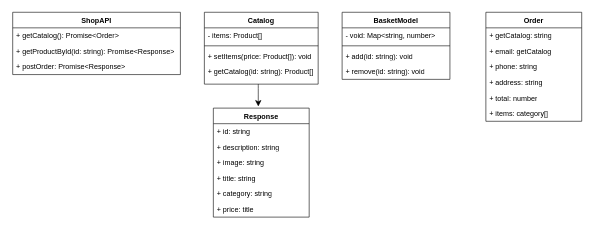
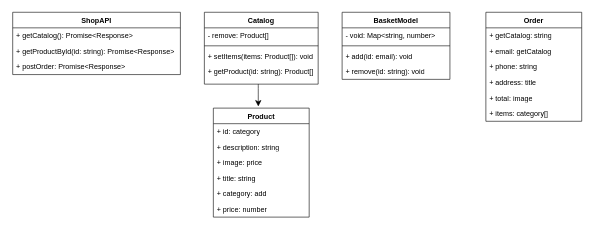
  <mxCell id="0" />
  <mxCell id="1" parent="0" />
- <mxCell id="2" value="Response" style="swimlane;fontStyle=1;align=center;verticalAlign=top;childLayout=stackLayout;horizontal=1;startSize=26;horizontalStack=0;resizeParent=1;resizeParentMax=0;resizeLast=0;collapsible=1;marginBottom=0;whiteSpace=wrap;html=1;" vertex="1" parent="1"><mxGeometry x="355" y="180" width="160" height="182" as="geometry" /></mxCell>
- <mxCell id="3" value="+ id: string" style="text;strokeColor=none;fillColor=none;align=left;verticalAlign=top;spacingLeft=4;spacingRight=4;overflow=hidden;rotatable=0;points=[[0,0.5],[1,0.5]];portConstraint=eastwest;whiteSpace=wrap;html=1;" vertex="1" parent="2"><mxGeometry y="26" width="160" height="26" as="geometry" /></mxCell>
+ <mxCell id="2" value="Product" style="swimlane;fontStyle=1;align=center;verticalAlign=top;childLayout=stackLayout;horizontal=1;startSize=26;horizontalStack=0;resizeParent=1;resizeParentMax=0;resizeLast=0;collapsible=1;marginBottom=0;whiteSpace=wrap;html=1;" vertex="1" parent="1"><mxGeometry x="355" y="180" width="160" height="182" as="geometry" /></mxCell>
+ <mxCell id="3" value="+ id: category" style="text;strokeColor=none;fillColor=none;align=left;verticalAlign=top;spacingLeft=4;spacingRight=4;overflow=hidden;rotatable=0;points=[[0,0.5],[1,0.5]];portConstraint=eastwest;whiteSpace=wrap;html=1;" vertex="1" parent="2"><mxGeometry y="26" width="160" height="26" as="geometry" /></mxCell>
  <mxCell id="4" value="+ description: string" style="text;strokeColor=none;fillColor=none;align=left;verticalAlign=top;spacingLeft=4;spacingRight=4;overflow=hidden;rotatable=0;points=[[0,0.5],[1,0.5]];portConstraint=eastwest;whiteSpace=wrap;html=1;" vertex="1" parent="2"><mxGeometry y="52" width="160" height="26" as="geometry" /></mxCell>
- <mxCell id="5" value="+ image: string" style="text;strokeColor=none;fillColor=none;align=left;verticalAlign=top;spacingLeft=4;spacingRight=4;overflow=hidden;rotatable=0;points=[[0,0.5],[1,0.5]];portConstraint=eastwest;whiteSpace=wrap;html=1;" vertex="1" parent="2"><mxGeometry y="78" width="160" height="26" as="geometry" /></mxCell>
+ <mxCell id="5" value="+ image: price" style="text;strokeColor=none;fillColor=none;align=left;verticalAlign=top;spacingLeft=4;spacingRight=4;overflow=hidden;rotatable=0;points=[[0,0.5],[1,0.5]];portConstraint=eastwest;whiteSpace=wrap;html=1;" vertex="1" parent="2"><mxGeometry y="78" width="160" height="26" as="geometry" /></mxCell>
  <mxCell id="6" value="+ title: string" style="text;strokeColor=none;fillColor=none;align=left;verticalAlign=top;spacingLeft=4;spacingRight=4;overflow=hidden;rotatable=0;points=[[0,0.5],[1,0.5]];portConstraint=eastwest;whiteSpace=wrap;html=1;" vertex="1" parent="2"><mxGeometry y="104" width="160" height="26" as="geometry" /></mxCell>
- <mxCell id="7" value="+ category: string" style="text;strokeColor=none;fillColor=none;align=left;verticalAlign=top;spacingLeft=4;spacingRight=4;overflow=hidden;rotatable=0;points=[[0,0.5],[1,0.5]];portConstraint=eastwest;whiteSpace=wrap;html=1;" vertex="1" parent="2"><mxGeometry y="130" width="160" height="26" as="geometry" /></mxCell>
- <mxCell id="8" value="+ price: title" style="text;strokeColor=none;fillColor=none;align=left;verticalAlign=top;spacingLeft=4;spacingRight=4;overflow=hidden;rotatable=0;points=[[0,0.5],[1,0.5]];portConstraint=eastwest;whiteSpace=wrap;html=1;" vertex="1" parent="2"><mxGeometry y="156" width="160" height="26" as="geometry" /></mxCell>
+ <mxCell id="7" value="+ category: add" style="text;strokeColor=none;fillColor=none;align=left;verticalAlign=top;spacingLeft=4;spacingRight=4;overflow=hidden;rotatable=0;points=[[0,0.5],[1,0.5]];portConstraint=eastwest;whiteSpace=wrap;html=1;" vertex="1" parent="2"><mxGeometry y="130" width="160" height="26" as="geometry" /></mxCell>
+ <mxCell id="8" value="+ price: number" style="text;strokeColor=none;fillColor=none;align=left;verticalAlign=top;spacingLeft=4;spacingRight=4;overflow=hidden;rotatable=0;points=[[0,0.5],[1,0.5]];portConstraint=eastwest;whiteSpace=wrap;html=1;" vertex="1" parent="2"><mxGeometry y="156" width="160" height="26" as="geometry" /></mxCell>
  <mxCell id="9" value="Catalog" style="swimlane;fontStyle=1;align=center;verticalAlign=top;childLayout=stackLayout;horizontal=1;startSize=26;horizontalStack=0;resizeParent=1;resizeParentMax=0;resizeLast=0;collapsible=1;marginBottom=0;whiteSpace=wrap;html=1;" vertex="1" parent="1"><mxGeometry x="340" y="20" width="190" height="120" as="geometry" /></mxCell>
- <mxCell id="10" value="- items: Product[]" style="text;strokeColor=none;fillColor=none;align=left;verticalAlign=top;spacingLeft=4;spacingRight=4;overflow=hidden;rotatable=0;points=[[0,0.5],[1,0.5]];portConstraint=eastwest;whiteSpace=wrap;html=1;" vertex="1" parent="9"><mxGeometry y="26" width="190" height="26" as="geometry" /></mxCell>
+ <mxCell id="10" value="- remove: Product[]" style="text;strokeColor=none;fillColor=none;align=left;verticalAlign=top;spacingLeft=4;spacingRight=4;overflow=hidden;rotatable=0;points=[[0,0.5],[1,0.5]];portConstraint=eastwest;whiteSpace=wrap;html=1;" vertex="1" parent="9"><mxGeometry y="26" width="190" height="26" as="geometry" /></mxCell>
  <mxCell id="11" value="" style="line;strokeWidth=1;fillColor=none;align=left;verticalAlign=middle;spacingTop=-1;spacingLeft=3;spacingRight=3;rotatable=0;labelPosition=right;points=[];portConstraint=eastwest;strokeColor=inherit;" vertex="1" parent="9"><mxGeometry y="52" width="190" height="8" as="geometry" /></mxCell>
- <mxCell id="12" value="+ setItems(price: Product[]): void" style="text;strokeColor=none;fillColor=none;align=left;verticalAlign=top;spacingLeft=4;spacingRight=4;overflow=hidden;rotatable=0;points=[[0,0.5],[1,0.5]];portConstraint=eastwest;whiteSpace=wrap;html=1;" vertex="1" parent="9"><mxGeometry y="60" width="190" height="26" as="geometry" /></mxCell>
+ <mxCell id="12" value="+ setItems(items: Product[]): void" style="text;strokeColor=none;fillColor=none;align=left;verticalAlign=top;spacingLeft=4;spacingRight=4;overflow=hidden;rotatable=0;points=[[0,0.5],[1,0.5]];portConstraint=eastwest;whiteSpace=wrap;html=1;" vertex="1" parent="9"><mxGeometry y="60" width="190" height="26" as="geometry" /></mxCell>
  <mxCell id="13" value="" style="endArrow=classic;html=1;rounded=0;fontSize=12;startSize=8;endSize=8;curved=1;entryX=0.469;entryY=-0.015;entryDx=0;entryDy=0;entryPerimeter=0;" edge="1" parent="9" target="2"><mxGeometry width="50" height="50" relative="1" as="geometry"><mxPoint x="90" y="120" as="sourcePoint" /><mxPoint x="140" y="70" as="targetPoint" /></mxGeometry></mxCell>
- <mxCell id="14" value="+ getCatalog(id: string): Product[]" style="text;strokeColor=none;fillColor=none;align=left;verticalAlign=top;spacingLeft=4;spacingRight=4;overflow=hidden;rotatable=0;points=[[0,0.5],[1,0.5]];portConstraint=eastwest;whiteSpace=wrap;html=1;" vertex="1" parent="9"><mxGeometry y="86" width="190" height="34" as="geometry" /></mxCell>
+ <mxCell id="14" value="+ getProduct(id: string): Product[]" style="text;strokeColor=none;fillColor=none;align=left;verticalAlign=top;spacingLeft=4;spacingRight=4;overflow=hidden;rotatable=0;points=[[0,0.5],[1,0.5]];portConstraint=eastwest;whiteSpace=wrap;html=1;" vertex="1" parent="9"><mxGeometry y="86" width="190" height="34" as="geometry" /></mxCell>
  <mxCell id="15" value="BasketModel" style="swimlane;fontStyle=1;align=center;verticalAlign=top;childLayout=stackLayout;horizontal=1;startSize=26;horizontalStack=0;resizeParent=1;resizeParentMax=0;resizeLast=0;collapsible=1;marginBottom=0;whiteSpace=wrap;html=1;" vertex="1" parent="1"><mxGeometry x="570" y="20" width="180" height="112" as="geometry" /></mxCell>
  <mxCell id="16" value="- void: Map&amp;lt;string, number&amp;gt;" style="text;strokeColor=none;fillColor=none;align=left;verticalAlign=top;spacingLeft=4;spacingRight=4;overflow=hidden;rotatable=0;points=[[0,0.5],[1,0.5]];portConstraint=eastwest;whiteSpace=wrap;html=1;" vertex="1" parent="15"><mxGeometry y="26" width="180" height="26" as="geometry" /></mxCell>
  <mxCell id="17" value="" style="line;strokeWidth=1;fillColor=none;align=left;verticalAlign=middle;spacingTop=-1;spacingLeft=3;spacingRight=3;rotatable=0;labelPosition=right;points=[];portConstraint=eastwest;strokeColor=inherit;" vertex="1" parent="15"><mxGeometry y="52" width="180" height="8" as="geometry" /></mxCell>
- <mxCell id="18" value="+ add(id: string): void" style="text;strokeColor=none;fillColor=none;align=left;verticalAlign=top;spacingLeft=4;spacingRight=4;overflow=hidden;rotatable=0;points=[[0,0.5],[1,0.5]];portConstraint=eastwest;whiteSpace=wrap;html=1;" vertex="1" parent="15"><mxGeometry y="60" width="180" height="26" as="geometry" /></mxCell>
+ <mxCell id="18" value="+ add(id: email): void" style="text;strokeColor=none;fillColor=none;align=left;verticalAlign=top;spacingLeft=4;spacingRight=4;overflow=hidden;rotatable=0;points=[[0,0.5],[1,0.5]];portConstraint=eastwest;whiteSpace=wrap;html=1;" vertex="1" parent="15"><mxGeometry y="60" width="180" height="26" as="geometry" /></mxCell>
  <mxCell id="19" value="+ remove(id: string): void" style="text;strokeColor=none;fillColor=none;align=left;verticalAlign=top;spacingLeft=4;spacingRight=4;overflow=hidden;rotatable=0;points=[[0,0.5],[1,0.5]];portConstraint=eastwest;whiteSpace=wrap;html=1;" vertex="1" parent="15"><mxGeometry y="86" width="180" height="26" as="geometry" /></mxCell>
  <mxCell id="20" value="ShopAPI" style="swimlane;fontStyle=1;align=center;verticalAlign=top;childLayout=stackLayout;horizontal=1;startSize=26;horizontalStack=0;resizeParent=1;resizeParentMax=0;resizeLast=0;collapsible=1;marginBottom=0;whiteSpace=wrap;html=1;" vertex="1" parent="1"><mxGeometry x="20" y="20" width="280" height="104" as="geometry" /></mxCell>
- <mxCell id="21" value="+ getCatalog(): Promise&amp;lt;Order&amp;gt;" style="text;strokeColor=none;fillColor=none;align=left;verticalAlign=top;spacingLeft=4;spacingRight=4;overflow=hidden;rotatable=0;points=[[0,0.5],[1,0.5]];portConstraint=eastwest;whiteSpace=wrap;html=1;" vertex="1" parent="20"><mxGeometry y="26" width="280" height="26" as="geometry" /></mxCell>
+ <mxCell id="21" value="+ getCatalog(): Promise&amp;lt;Response&amp;gt;" style="text;strokeColor=none;fillColor=none;align=left;verticalAlign=top;spacingLeft=4;spacingRight=4;overflow=hidden;rotatable=0;points=[[0,0.5],[1,0.5]];portConstraint=eastwest;whiteSpace=wrap;html=1;" vertex="1" parent="20"><mxGeometry y="26" width="280" height="26" as="geometry" /></mxCell>
  <mxCell id="22" value="+ getProductById(id: string): Promise&amp;lt;Response&amp;gt;" style="text;strokeColor=none;fillColor=none;align=left;verticalAlign=top;spacingLeft=4;spacingRight=4;overflow=hidden;rotatable=0;points=[[0,0.5],[1,0.5]];portConstraint=eastwest;whiteSpace=wrap;html=1;" vertex="1" parent="20"><mxGeometry y="52" width="280" height="26" as="geometry" /></mxCell>
  <mxCell id="23" value="+ postOrder: Promise&amp;lt;Response&amp;gt;" style="text;strokeColor=none;fillColor=none;align=left;verticalAlign=top;spacingLeft=4;spacingRight=4;overflow=hidden;rotatable=0;points=[[0,0.5],[1,0.5]];portConstraint=eastwest;whiteSpace=wrap;html=1;" vertex="1" parent="20"><mxGeometry y="78" width="280" height="26" as="geometry" /></mxCell>
  <mxCell id="24" value="Order" style="swimlane;fontStyle=1;align=center;verticalAlign=top;childLayout=stackLayout;horizontal=1;startSize=26;horizontalStack=0;resizeParent=1;resizeParentMax=0;resizeLast=0;collapsible=1;marginBottom=0;whiteSpace=wrap;html=1;" vertex="1" parent="1"><mxGeometry x="810" y="20" width="160" height="182" as="geometry" /></mxCell>
  <mxCell id="25" value="+ getCatalog: string" style="text;strokeColor=none;fillColor=none;align=left;verticalAlign=top;spacingLeft=4;spacingRight=4;overflow=hidden;rotatable=0;points=[[0,0.5],[1,0.5]];portConstraint=eastwest;whiteSpace=wrap;html=1;" vertex="1" parent="24"><mxGeometry y="26" width="160" height="26" as="geometry" /></mxCell>
  <mxCell id="26" value="+ email: getCatalog" style="text;strokeColor=none;fillColor=none;align=left;verticalAlign=top;spacingLeft=4;spacingRight=4;overflow=hidden;rotatable=0;points=[[0,0.5],[1,0.5]];portConstraint=eastwest;whiteSpace=wrap;html=1;" vertex="1" parent="24"><mxGeometry y="52" width="160" height="26" as="geometry" /></mxCell>
  <mxCell id="27" value="+ phone: string" style="text;strokeColor=none;fillColor=none;align=left;verticalAlign=top;spacingLeft=4;spacingRight=4;overflow=hidden;rotatable=0;points=[[0,0.5],[1,0.5]];portConstraint=eastwest;whiteSpace=wrap;html=1;" vertex="1" parent="24"><mxGeometry y="78" width="160" height="26" as="geometry" /></mxCell>
- <mxCell id="28" value="+ address: string" style="text;strokeColor=none;fillColor=none;align=left;verticalAlign=top;spacingLeft=4;spacingRight=4;overflow=hidden;rotatable=0;points=[[0,0.5],[1,0.5]];portConstraint=eastwest;whiteSpace=wrap;html=1;" vertex="1" parent="24"><mxGeometry y="104" width="160" height="26" as="geometry" /></mxCell>
- <mxCell id="29" value="+ total: number" style="text;strokeColor=none;fillColor=none;align=left;verticalAlign=top;spacingLeft=4;spacingRight=4;overflow=hidden;rotatable=0;points=[[0,0.5],[1,0.5]];portConstraint=eastwest;whiteSpace=wrap;html=1;" vertex="1" parent="24"><mxGeometry y="130" width="160" height="26" as="geometry" /></mxCell>
+ <mxCell id="28" value="+ address: title" style="text;strokeColor=none;fillColor=none;align=left;verticalAlign=top;spacingLeft=4;spacingRight=4;overflow=hidden;rotatable=0;points=[[0,0.5],[1,0.5]];portConstraint=eastwest;whiteSpace=wrap;html=1;" vertex="1" parent="24"><mxGeometry y="104" width="160" height="26" as="geometry" /></mxCell>
+ <mxCell id="29" value="+ total: image" style="text;strokeColor=none;fillColor=none;align=left;verticalAlign=top;spacingLeft=4;spacingRight=4;overflow=hidden;rotatable=0;points=[[0,0.5],[1,0.5]];portConstraint=eastwest;whiteSpace=wrap;html=1;" vertex="1" parent="24"><mxGeometry y="130" width="160" height="26" as="geometry" /></mxCell>
  <mxCell id="30" value="+ items: category[]" style="text;strokeColor=none;fillColor=none;align=left;verticalAlign=top;spacingLeft=4;spacingRight=4;overflow=hidden;rotatable=0;points=[[0,0.5],[1,0.5]];portConstraint=eastwest;whiteSpace=wrap;html=1;" vertex="1" parent="24"><mxGeometry y="156" width="160" height="26" as="geometry" /></mxCell>
